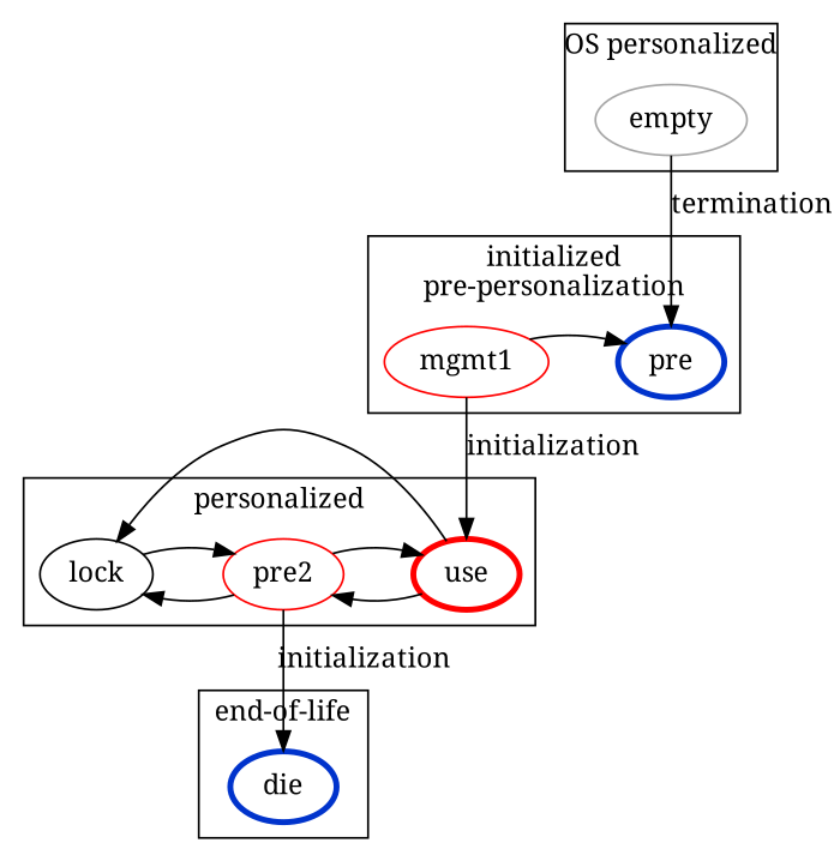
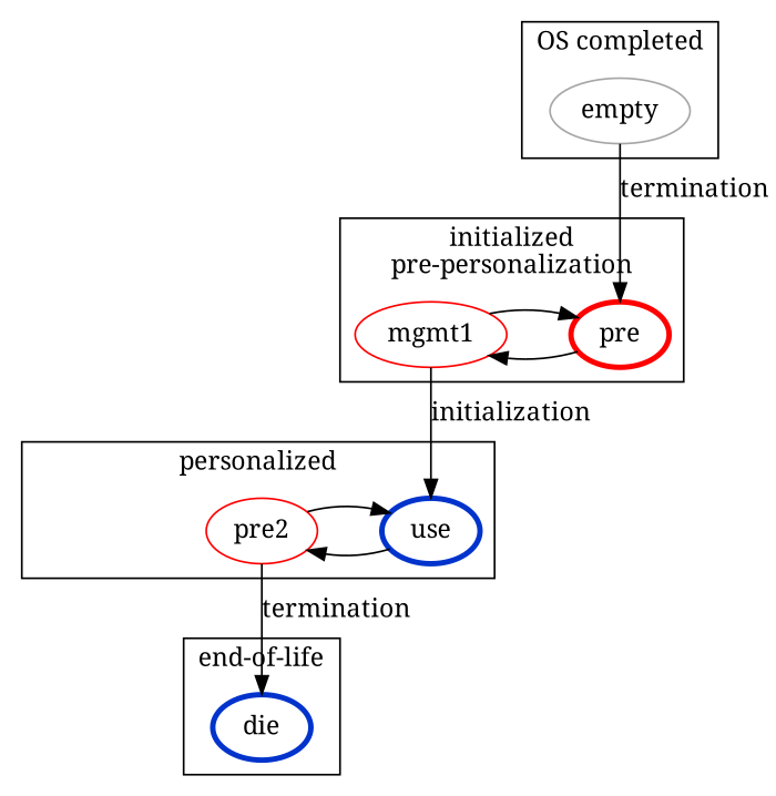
  digraph {
    fontname="Noto Serif"
    newrank=true
    rankdir=TB
    node [color="#0033cc" fontname="Noto Serif"]
    edge [fontname="Noto Serif"]
    empty [color="#a6a6a6"]
-   pre [penwidth=3]
+   pre [color="#ff0000" penwidth=3]
    mgmt1 [color="#ff0000"]
-   use [color="#ff0000" penwidth=3]
+   use [penwidth=3]
    n5 [color="#ff0000" label=pre2]
-   lock [color=""]
    die [penwidth=3]
    subgraph cluster_1 {
-     label="OS personalized"
+     label="OS completed"
      rank=same
      empty
    }
    subgraph cluster_2 {
      label="initialized\npre-personalization"
      rank=same
      pre
      mgmt1
    }
    subgraph cluster_3 {
      label=personalized
      rank=same
      use
      n5
-     lock
    }
    subgraph cluster_4 {
      label="end-of-life"
      rank=same
      die
    }
    empty -> pre [label=termination]
+   pre -> mgmt1
    mgmt1 -> pre
    mgmt1 -> use [label=initialization]
    use -> n5
-   use -> lock
    n5 -> use
-   n5 -> lock
-   n5 -> die [label=initialization]
-   lock -> n5
+   n5 -> die [label=termination]
  }
